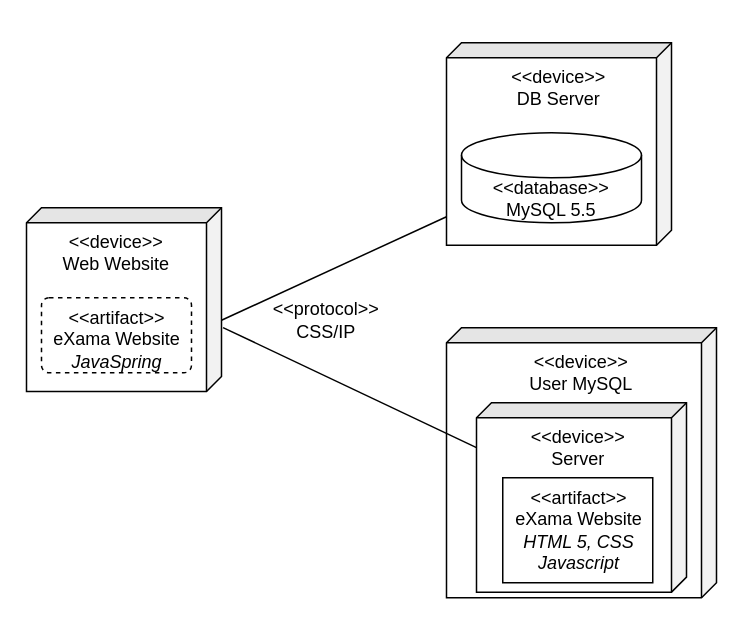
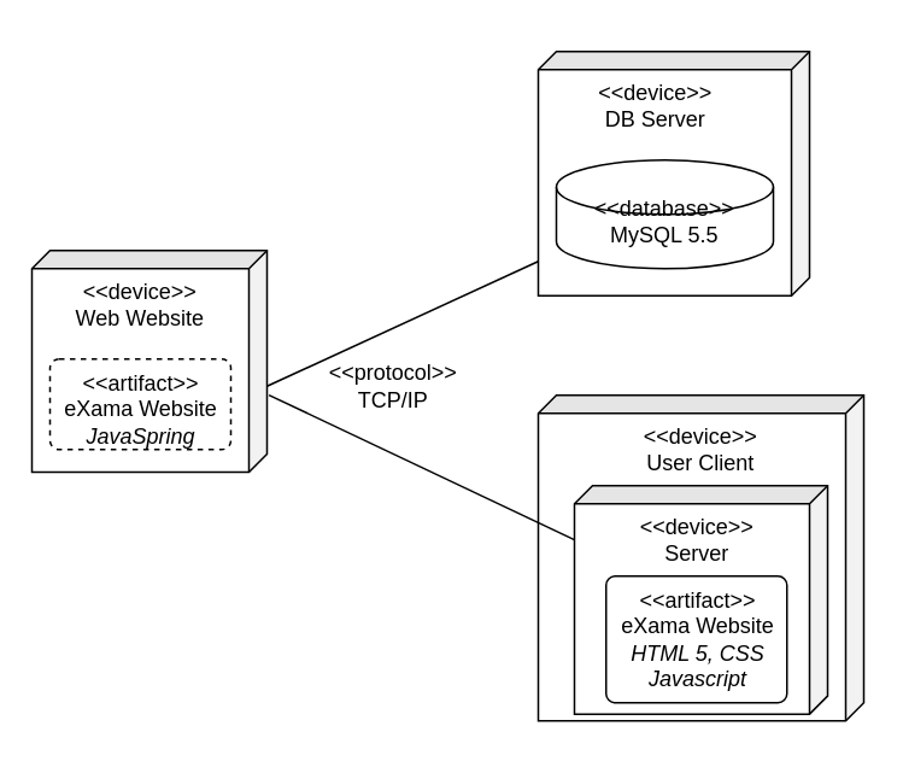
  <mxCell id="0" />
  <mxCell id="1" parent="0" />
  <mxCell id="2" value="" style="shape=cube;whiteSpace=wrap;html=1;boundedLbl=1;backgroundOutline=1;darkOpacity=0.05;darkOpacity2=0.1;fontSize=18;size=10;rotation=90;" parent="1" vertex="1"><mxGeometry x="304.5" y="20.5" width="135" height="150" as="geometry" /></mxCell>
  <mxCell id="3" style="rounded=0;orthogonalLoop=1;jettySize=auto;html=1;fontSize=18;startArrow=none;startFill=0;endArrow=none;endFill=0;exitX=0;exitY=0;exitDx=75;exitDy=0;exitPerimeter=0;" parent="1" source="7" edge="1"><mxGeometry relative="1" as="geometry"><mxPoint x="147" y="108" as="sourcePoint" /><mxPoint x="297" y="144" as="targetPoint" /></mxGeometry></mxCell>
  <mxCell id="4" value="" style="shape=cylinder3;whiteSpace=wrap;html=1;boundedLbl=1;backgroundOutline=1;size=15;fontSize=18;" parent="1" vertex="1"><mxGeometry x="307" y="88" width="120" height="60" as="geometry" /></mxCell>
- <mxCell id="5" value="&amp;lt;&amp;lt;database&amp;gt;&amp;gt;&lt;br style=&quot;font-size: 12px;&quot;&gt;MySQL 5.5" style="text;html=1;strokeColor=none;fillColor=none;align=center;verticalAlign=middle;whiteSpace=wrap;rounded=0;fontSize=12;" parent="1" vertex="1"><mxGeometry x="322" y="122" width="90" height="20" as="geometry" /></mxCell>
- <mxCell id="6" value="&amp;lt;&amp;lt;protocol&amp;gt;&amp;gt;&lt;br style=&quot;font-size: 12px;&quot;&gt;CSS/IP" style="text;html=1;strokeColor=none;fillColor=none;align=center;verticalAlign=middle;whiteSpace=wrap;rounded=0;fontSize=12;" parent="1" vertex="1"><mxGeometry x="197" y="203" width="40" height="20" as="geometry" /></mxCell>
+ <mxCell id="5" value="&amp;lt;&amp;lt;database&amp;gt;&amp;gt;&lt;br style=&quot;font-size: 12px;&quot;&gt;MySQL 5.5" style="text;html=1;strokeColor=none;fillColor=none;align=center;verticalAlign=middle;whiteSpace=wrap;rounded=0;fontSize=12;" parent="1" vertex="1"><mxGeometry x="322" y="112" width="90" height="20" as="geometry" /></mxCell>
+ <mxCell id="6" value="&amp;lt;&amp;lt;protocol&amp;gt;&amp;gt;&lt;br style=&quot;font-size: 12px;&quot;&gt;TCP/IP" style="text;html=1;strokeColor=none;fillColor=none;align=center;verticalAlign=middle;whiteSpace=wrap;rounded=0;fontSize=12;" parent="1" vertex="1"><mxGeometry x="197" y="203" width="40" height="20" as="geometry" /></mxCell>
  <mxCell id="7" value="" style="shape=cube;whiteSpace=wrap;html=1;boundedLbl=1;backgroundOutline=1;darkOpacity=0.05;darkOpacity2=0.1;fontSize=18;size=10;rotation=90;" parent="1" vertex="1"><mxGeometry x="20.75" y="134.25" width="122.5" height="130" as="geometry" /></mxCell>
  <mxCell id="8" value="&amp;lt;&amp;lt;device&amp;gt;&amp;gt;&lt;br style=&quot;font-size: 12px;&quot;&gt;Web Website" style="text;html=1;strokeColor=none;fillColor=none;align=center;verticalAlign=middle;whiteSpace=wrap;rounded=0;fontSize=12;" parent="1" vertex="1"><mxGeometry x="22" y="148" width="110" height="40" as="geometry" /></mxCell>
  <mxCell id="9" value="&amp;lt;&amp;lt;artifact&amp;gt;&amp;gt;&lt;br style=&quot;font-size: 12px&quot;&gt;eXama Website&lt;br&gt;&lt;i&gt;JavaSpring&lt;/i&gt;" style="html=1;align=center;verticalAlign=top;rounded=1;absoluteArcSize=1;arcSize=10;dashed=1;fontSize=12;" parent="1" vertex="1"><mxGeometry x="27" y="198" width="100" height="50" as="geometry" /></mxCell>
- <mxCell id="10" value="&amp;lt;&amp;lt;device&amp;gt;&amp;gt;&lt;br style=&quot;font-size: 12px&quot;&gt;DB Server" style="text;html=1;strokeColor=none;fillColor=none;align=center;verticalAlign=middle;whiteSpace=wrap;rounded=0;fontSize=12;" parent="1" vertex="1"><mxGeometry x="317" y="38" width="110" height="40" as="geometry" /></mxCell>
+ <mxCell id="10" value="&amp;lt;&amp;lt;device&amp;gt;&amp;gt;&lt;br style=&quot;font-size: 12px&quot;&gt;DB Server" style="text;html=1;strokeColor=none;fillColor=none;align=center;verticalAlign=middle;whiteSpace=wrap;rounded=0;fontSize=12;" parent="1" vertex="1"><mxGeometry x="307" y="38" width="110" height="40" as="geometry" /></mxCell>
  <mxCell id="11" value="" style="shape=cube;whiteSpace=wrap;html=1;boundedLbl=1;backgroundOutline=1;darkOpacity=0.05;darkOpacity2=0.1;fontSize=18;size=10;rotation=90;" parent="1" vertex="1"><mxGeometry x="297" y="218" width="180" height="180" as="geometry" /></mxCell>
- <mxCell id="12" value="&amp;lt;&amp;lt;device&amp;gt;&amp;gt;&lt;br style=&quot;font-size: 12px&quot;&gt;User MySQL" style="text;html=1;strokeColor=none;fillColor=none;align=center;verticalAlign=middle;whiteSpace=wrap;rounded=0;fontSize=12;" parent="1" vertex="1"><mxGeometry x="332" y="228" width="110" height="40" as="geometry" /></mxCell>
+ <mxCell id="12" value="&amp;lt;&amp;lt;device&amp;gt;&amp;gt;&lt;br style=&quot;font-size: 12px&quot;&gt;User Client" style="text;html=1;strokeColor=none;fillColor=none;align=center;verticalAlign=middle;whiteSpace=wrap;rounded=0;fontSize=12;" parent="1" vertex="1"><mxGeometry x="332" y="228" width="110" height="40" as="geometry" /></mxCell>
  <mxCell id="13" value="" style="shape=cube;whiteSpace=wrap;html=1;boundedLbl=1;backgroundOutline=1;darkOpacity=0.05;darkOpacity2=0.1;fontSize=18;size=10;rotation=90;" parent="1" vertex="1"><mxGeometry x="323.88" y="261.13" width="126.25" height="140" as="geometry" /></mxCell>
  <mxCell id="14" value="&amp;lt;&amp;lt;device&amp;gt;&amp;gt;&lt;br style=&quot;font-size: 12px&quot;&gt;Server" style="text;html=1;strokeColor=none;fillColor=none;align=center;verticalAlign=middle;whiteSpace=wrap;rounded=0;fontSize=12;" parent="1" vertex="1"><mxGeometry x="329.5" y="278" width="110" height="40" as="geometry" /></mxCell>
- <mxCell id="15" value="&amp;lt;&amp;lt;artifact&amp;gt;&amp;gt;&lt;br&gt;eXama Website&lt;br style=&quot;font-size: 12px&quot;&gt;&lt;i&gt;HTML 5, CSS&lt;br&gt;Javascript&lt;/i&gt;" style="html=1;align=center;verticalAlign=top;absoluteArcSize=1;arcSize=10;dashed=0;fontSize=12;rounded=0;" parent="1" vertex="1"><mxGeometry x="334.5" y="318" width="100" height="70" as="geometry" /></mxCell>
+ <mxCell id="15" value="&amp;lt;&amp;lt;artifact&amp;gt;&amp;gt;&lt;br&gt;eXama Website&lt;br style=&quot;font-size: 12px&quot;&gt;&lt;i&gt;HTML 5, CSS&lt;br&gt;Javascript&lt;/i&gt;" style="html=1;align=center;verticalAlign=top;rounded=1;absoluteArcSize=1;arcSize=10;dashed=0;fontSize=12;" parent="1" vertex="1"><mxGeometry x="334.5" y="318" width="100" height="70" as="geometry" /></mxCell>
  <mxCell id="16" style="rounded=0;orthogonalLoop=1;jettySize=auto;html=1;fontSize=18;startArrow=none;startFill=0;endArrow=none;endFill=0;exitX=0.652;exitY=-0.008;exitDx=0;exitDy=0;exitPerimeter=0;" parent="1" source="7" target="13" edge="1"><mxGeometry relative="1" as="geometry"><mxPoint x="157" y="223" as="sourcePoint" /><mxPoint x="307" y="154" as="targetPoint" /></mxGeometry></mxCell>
